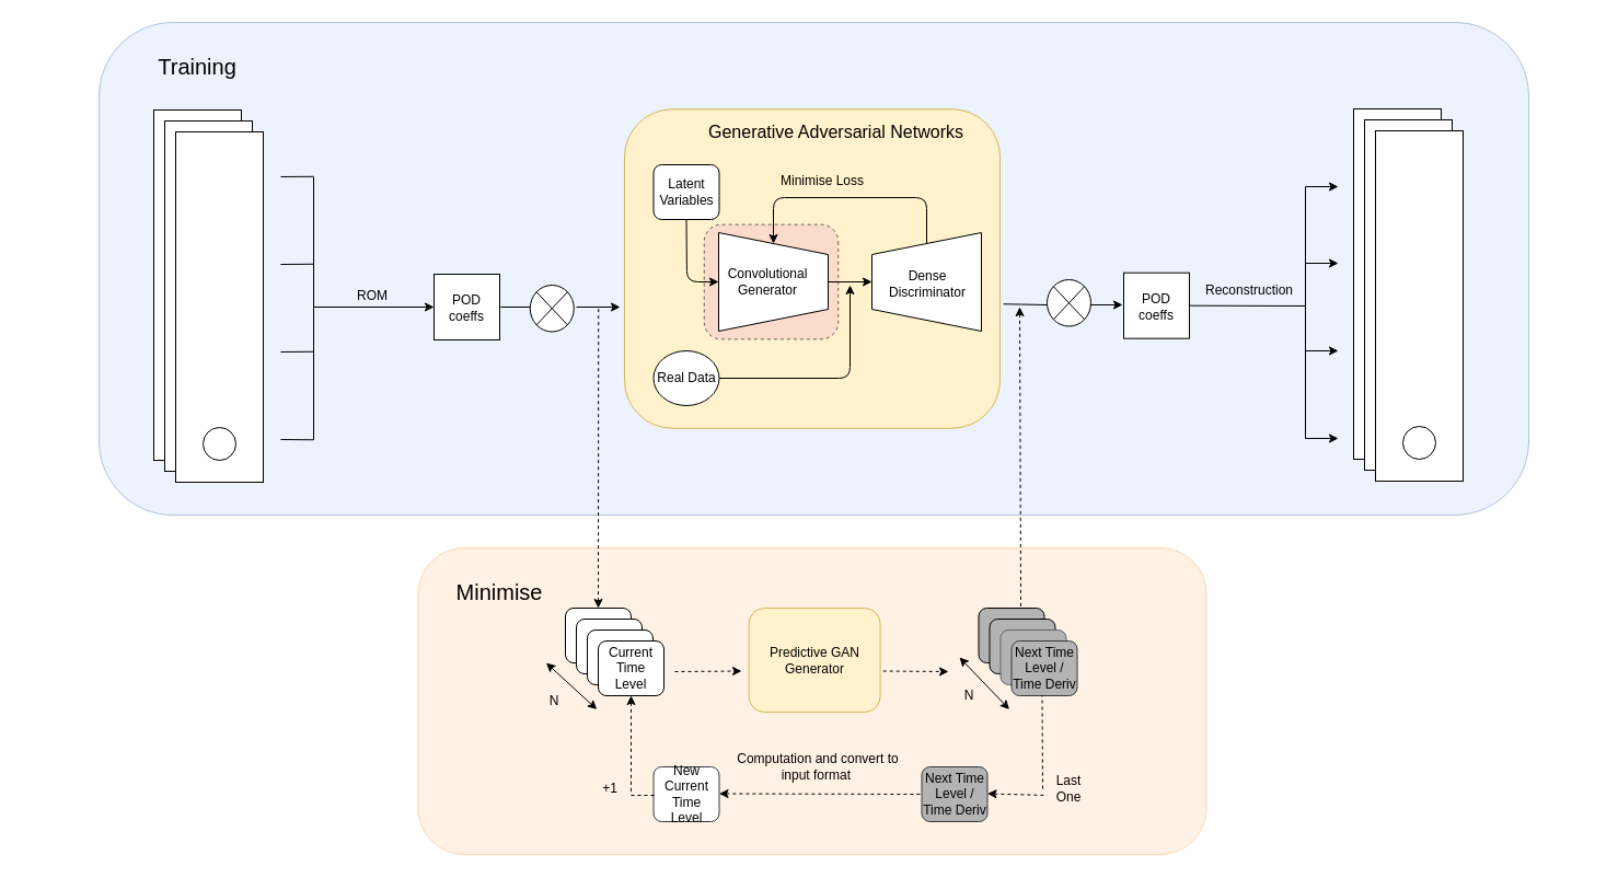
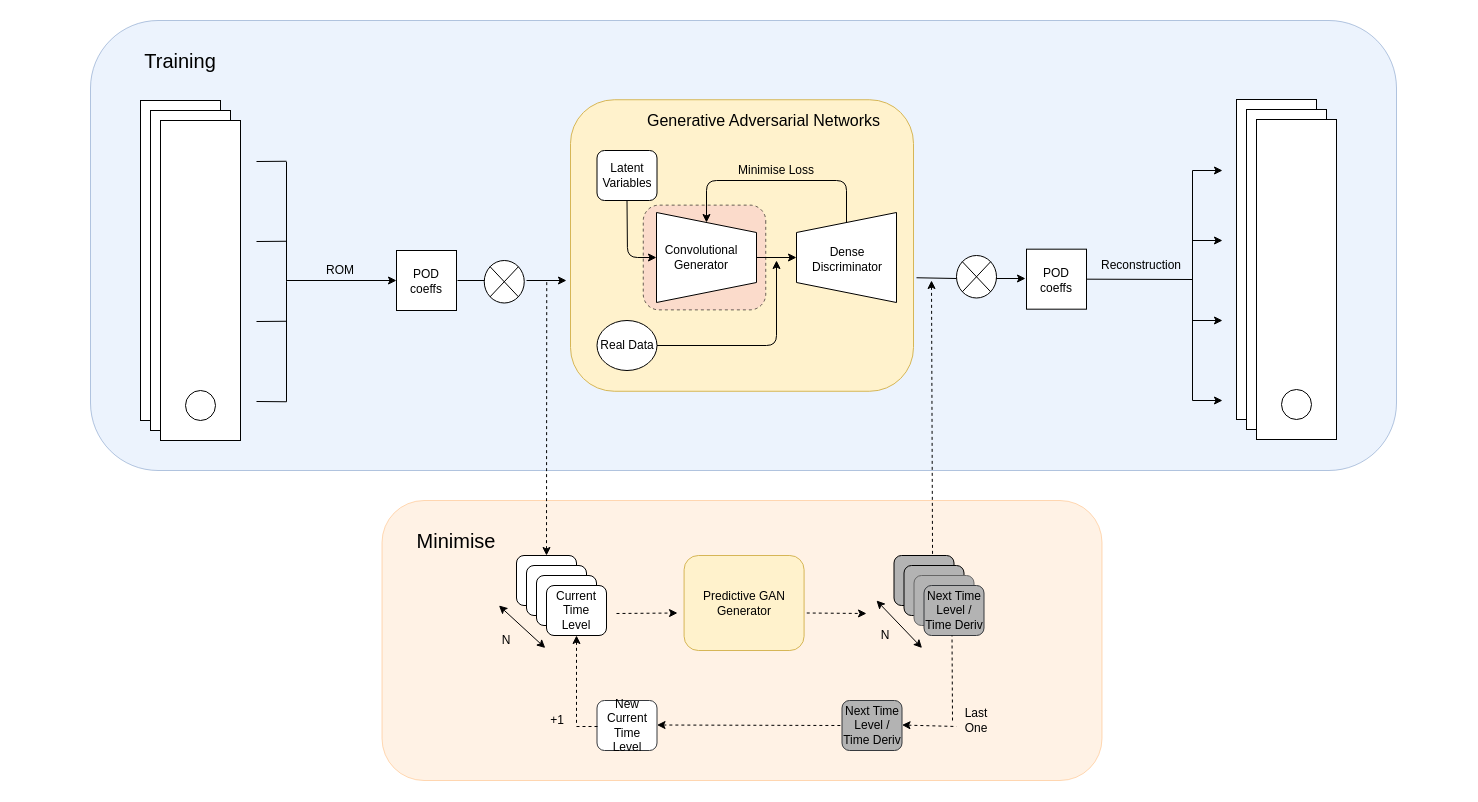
  <mxCell id="0" />
  <mxCell id="1" parent="0" />
  <mxCell id="2" value="" style="rounded=1;whiteSpace=wrap;html=1;strokeColor=#6c8ebf;fillColor=#dae8fc;opacity=50;" parent="1" vertex="1"><mxGeometry x="90" y="20" width="1306" height="450" as="geometry" /></mxCell>
  <mxCell id="3" value="" style="rounded=1;whiteSpace=wrap;html=1;strokeColor=#d6b656;fillColor=#fff2cc;" parent="1" vertex="1"><mxGeometry x="570" y="99.25" width="343" height="291.5" as="geometry" /></mxCell>
  <mxCell id="4" value="" style="rounded=0;whiteSpace=wrap;html=1;rotation=-90;" parent="1" vertex="1"><mxGeometry x="20" y="220" width="320" height="80" as="geometry" /></mxCell>
  <mxCell id="5" value="" style="rounded=0;whiteSpace=wrap;html=1;rotation=-90;" parent="1" vertex="1"><mxGeometry x="30" y="230" width="320" height="80" as="geometry" /></mxCell>
  <mxCell id="6" value="" style="rounded=0;whiteSpace=wrap;html=1;rotation=-90;" parent="1" vertex="1"><mxGeometry x="40" y="240" width="320" height="80" as="geometry" /></mxCell>
  <mxCell id="7" value="" style="ellipse;whiteSpace=wrap;html=1;aspect=fixed;" parent="1" vertex="1"><mxGeometry x="185" y="390" width="30" height="30" as="geometry" /></mxCell>
  <mxCell id="8" value="" style="endArrow=none;html=1;endFill=0;" parent="1" edge="1"><mxGeometry width="50" height="50" relative="1" as="geometry"><mxPoint x="286" y="161.25" as="sourcePoint" /><mxPoint x="286" y="281.25" as="targetPoint" /></mxGeometry></mxCell>
  <mxCell id="9" value="" style="endArrow=none;html=1;" parent="1" edge="1"><mxGeometry width="50" height="50" relative="1" as="geometry"><mxPoint x="256" y="161" as="sourcePoint" /><mxPoint x="286" y="160.75" as="targetPoint" /></mxGeometry></mxCell>
  <mxCell id="10" value="" style="endArrow=none;html=1;" parent="1" edge="1"><mxGeometry width="50" height="50" relative="1" as="geometry"><mxPoint x="256" y="241" as="sourcePoint" /><mxPoint x="286" y="240.75" as="targetPoint" /></mxGeometry></mxCell>
  <mxCell id="11" value="" style="endArrow=none;html=1;" parent="1" edge="1"><mxGeometry width="50" height="50" relative="1" as="geometry"><mxPoint x="256" y="321" as="sourcePoint" /><mxPoint x="286" y="320.75" as="targetPoint" /></mxGeometry></mxCell>
  <mxCell id="12" value="" style="endArrow=none;html=1;" parent="1" edge="1"><mxGeometry width="50" height="50" relative="1" as="geometry"><mxPoint x="256" y="401" as="sourcePoint" /><mxPoint x="286" y="401.25" as="targetPoint" /></mxGeometry></mxCell>
  <mxCell id="13" value="" style="endArrow=none;html=1;endFill=0;" parent="1" edge="1"><mxGeometry width="50" height="50" relative="1" as="geometry"><mxPoint x="286" y="401.25" as="sourcePoint" /><mxPoint x="286" y="281.25" as="targetPoint" /></mxGeometry></mxCell>
  <mxCell id="14" value="" style="endArrow=classic;html=1;entryX=0;entryY=0.5;entryDx=0;entryDy=0;" parent="1" target="55" edge="1"><mxGeometry width="50" height="50" relative="1" as="geometry"><mxPoint x="286" y="280" as="sourcePoint" /><mxPoint x="366" y="281" as="targetPoint" /></mxGeometry></mxCell>
  <mxCell id="15" value="" style="endArrow=none;html=1;" parent="1" edge="1"><mxGeometry width="50" height="50" relative="1" as="geometry"><mxPoint x="457" y="280" as="sourcePoint" /><mxPoint x="497" y="280" as="targetPoint" /></mxGeometry></mxCell>
  <mxCell id="16" value="" style="endArrow=classic;html=1;" parent="1" edge="1"><mxGeometry width="50" height="50" relative="1" as="geometry"><mxPoint x="526" y="280" as="sourcePoint" /><mxPoint x="566" y="280" as="targetPoint" /></mxGeometry></mxCell>
  <mxCell id="17" value="" style="shape=trapezoid;perimeter=trapezoidPerimeter;whiteSpace=wrap;html=1;fixedSize=1;strokeColor=#000000;fillColor=#FFFFFF;rotation=-90;" parent="1" vertex="1"><mxGeometry x="801" y="207" width="90" height="100" as="geometry" /></mxCell>
  <mxCell id="18" value="&lt;font style=&quot;font-size: 16px&quot;&gt;Generative Adversarial Networks&lt;/font&gt;" style="text;html=1;strokeColor=none;fillColor=none;align=center;verticalAlign=middle;whiteSpace=wrap;rounded=0;fontStyle=0" parent="1" vertex="1"><mxGeometry x="614.5" y="110" width="296.5" height="20" as="geometry" /></mxCell>
  <mxCell id="19" value="" style="rounded=0;whiteSpace=wrap;html=1;rotation=-90;" parent="1" vertex="1"><mxGeometry x="1116" y="219" width="320" height="80" as="geometry" /></mxCell>
  <mxCell id="20" value="" style="rounded=0;whiteSpace=wrap;html=1;rotation=-90;" parent="1" vertex="1"><mxGeometry x="1126" y="229" width="320" height="80" as="geometry" /></mxCell>
  <mxCell id="21" value="" style="rounded=0;whiteSpace=wrap;html=1;rotation=-90;" parent="1" vertex="1"><mxGeometry x="1136" y="239" width="320" height="80" as="geometry" /></mxCell>
  <mxCell id="22" value="" style="ellipse;whiteSpace=wrap;html=1;aspect=fixed;" parent="1" vertex="1"><mxGeometry x="1281" y="389" width="30" height="30" as="geometry" /></mxCell>
  <mxCell id="23" value="Dense&lt;br&gt;Discriminator" style="text;html=1;strokeColor=none;fillColor=none;align=center;verticalAlign=middle;whiteSpace=wrap;rounded=0;" parent="1" vertex="1"><mxGeometry x="827" y="248.68" width="40" height="20" as="geometry" /></mxCell>
  <mxCell id="24" value="" style="verticalLabelPosition=bottom;verticalAlign=top;html=1;shape=mxgraph.flowchart.or;strokeColor=#000000;fillColor=#FFFFFF;" parent="1" vertex="1"><mxGeometry x="483.75" y="260" width="40" height="42.5" as="geometry" /></mxCell>
  <mxCell id="25" value="" style="endArrow=classic;html=1;flipV=1;endFill=1;startArrow=classic;startFill=1;" parent="1" edge="1"><mxGeometry x="999" y="217" width="50" height="50" as="geometry"><mxPoint x="1025" y="277" as="sourcePoint" /><mxPoint x="985" y="277" as="targetPoint" /></mxGeometry></mxCell>
  <mxCell id="26" value="" style="endArrow=none;html=1;flipV=1;endFill=0;exitX=1;exitY=0.5;exitDx=0;exitDy=0;exitPerimeter=0;" parent="1" edge="1" source="27"><mxGeometry x="970" y="217" width="50" height="50" as="geometry"><mxPoint x="956" y="277" as="sourcePoint" /><mxPoint x="916" y="277" as="targetPoint" /></mxGeometry></mxCell>
  <mxCell id="27" value="" style="verticalLabelPosition=bottom;verticalAlign=top;html=1;shape=mxgraph.flowchart.or;strokeColor=#000000;fillColor=#FFFFFF;flipV=1;rotation=-180;container=1;" parent="1" vertex="1"><mxGeometry x="956" y="255" width="40" height="42.5" as="geometry" /></mxCell>
  <mxCell id="28" value="" style="endArrow=none;html=1;endFill=0;" parent="1" edge="1"><mxGeometry x="1206" y="260" width="50" height="50" as="geometry"><mxPoint x="1192" y="400" as="sourcePoint" /><mxPoint x="1192" y="280" as="targetPoint" /></mxGeometry></mxCell>
  <mxCell id="29" value="" style="endArrow=none;html=1;startArrow=classic;startFill=1;" parent="1" edge="1"><mxGeometry x="1206" y="259" width="50" height="50" as="geometry"><mxPoint x="1222" y="400" as="sourcePoint" /><mxPoint x="1192" y="400" as="targetPoint" /></mxGeometry></mxCell>
  <mxCell id="30" value="" style="rounded=1;whiteSpace=wrap;html=1;fillColor=#f8cecc;rotation=90;opacity=60;dashed=1;" parent="1" vertex="1"><mxGeometry x="651.63" y="195.75" width="104.75" height="122.5" as="geometry" /></mxCell>
  <mxCell id="31" value="" style="endArrow=none;html=1;startArrow=classic;startFill=1;" parent="1" edge="1"><mxGeometry x="1206" y="259" width="50" height="50" as="geometry"><mxPoint x="1222" y="320" as="sourcePoint" /><mxPoint x="1192" y="320" as="targetPoint" /></mxGeometry></mxCell>
  <mxCell id="32" value="" style="endArrow=none;html=1;startArrow=classic;startFill=1;" parent="1" edge="1"><mxGeometry x="1206" y="259" width="50" height="50" as="geometry"><mxPoint x="1222" y="240" as="sourcePoint" /><mxPoint x="1192" y="240" as="targetPoint" /></mxGeometry></mxCell>
  <mxCell id="33" value="" style="endArrow=none;html=1;startArrow=classic;startFill=1;" parent="1" edge="1"><mxGeometry x="1206" y="270" width="50" height="50" as="geometry"><mxPoint x="1222" y="170" as="sourcePoint" /><mxPoint x="1192" y="170" as="targetPoint" /></mxGeometry></mxCell>
  <mxCell id="34" value="" style="endArrow=none;html=1;endFill=0;" parent="1" edge="1"><mxGeometry x="1206" y="270" width="50" height="50" as="geometry"><mxPoint x="1192" y="170" as="sourcePoint" /><mxPoint x="1192" y="290" as="targetPoint" /></mxGeometry></mxCell>
  <mxCell id="35" value="" style="endArrow=none;html=1;endFill=0;entryX=1;entryY=0.5;entryDx=0;entryDy=0;" parent="1" target="59" edge="1"><mxGeometry x="1206" y="270" width="50" height="50" as="geometry"><mxPoint x="1192" y="279" as="sourcePoint" /><mxPoint x="1152" y="290" as="targetPoint" /></mxGeometry></mxCell>
  <mxCell id="36" value="Latent&lt;br&gt;Variables" style="rounded=1;whiteSpace=wrap;html=1;strokeColor=#000000;fillColor=#FFFFFF;" parent="1" vertex="1"><mxGeometry x="596.5" y="150" width="60" height="50" as="geometry" /></mxCell>
  <mxCell id="37" value="" style="rounded=1;whiteSpace=wrap;html=1;fillColor=#ffe6cc;opacity=50;strokeColor=#FFB570;" parent="1" vertex="1"><mxGeometry x="381.5" y="500" width="720" height="280" as="geometry" /></mxCell>
  <mxCell id="38" value="&lt;font style=&quot;font-size: 20px&quot;&gt;Minimise&lt;/font&gt;" style="text;html=1;strokeColor=none;fillColor=none;align=center;verticalAlign=middle;whiteSpace=wrap;rounded=0;opacity=50;" parent="1" vertex="1"><mxGeometry x="436" y="530" width="40" height="20" as="geometry" /></mxCell>
  <mxCell id="39" value="Predictive GAN Generator" style="rounded=1;whiteSpace=wrap;html=1;fillColor=#fff2cc;strokeColor=#d6b656;" parent="1" vertex="1"><mxGeometry x="683.59" y="555" width="120" height="95" as="geometry" /></mxCell>
  <mxCell id="40" value="Latent&lt;br&gt;Variables" style="rounded=1;whiteSpace=wrap;html=1;strokeColor=#000000;fillColor=#FFFFFF;noLabel=1;fontColor=none;" parent="1" vertex="1"><mxGeometry x="516" y="555" width="60" height="50" as="geometry" /></mxCell>
  <mxCell id="41" value="Latent&lt;br&gt;Variables" style="rounded=1;whiteSpace=wrap;html=1;strokeColor=#000000;fillColor=#FFFFFF;noLabel=1;fontColor=none;" parent="1" vertex="1"><mxGeometry x="526" y="565" width="60" height="50" as="geometry" /></mxCell>
  <mxCell id="42" value="Latent&lt;br&gt;Variables" style="rounded=1;whiteSpace=wrap;html=1;strokeColor=#000000;fillColor=#FFFFFF;fontColor=#FFFFFF;" parent="1" vertex="1"><mxGeometry x="536" y="575" width="60" height="50" as="geometry" /></mxCell>
  <mxCell id="43" value="Current Time Level" style="rounded=1;whiteSpace=wrap;html=1;strokeColor=#000000;fillColor=#FFFFFF;" parent="1" vertex="1"><mxGeometry x="546" y="585" width="60" height="50" as="geometry" /></mxCell>
  <mxCell id="44" value="" style="endArrow=classic;startArrow=classic;html=1;" parent="1" edge="1"><mxGeometry width="50" height="50" relative="1" as="geometry"><mxPoint x="498.45" y="605" as="sourcePoint" /><mxPoint x="544.75" y="647.5" as="targetPoint" /></mxGeometry></mxCell>
  <mxCell id="45" value="N" style="text;html=1;strokeColor=none;fillColor=none;align=center;verticalAlign=middle;whiteSpace=wrap;rounded=0;" parent="1" vertex="1"><mxGeometry x="486" y="630" width="40" height="20" as="geometry" /></mxCell>
  <mxCell id="46" value="Latent&lt;br&gt;Variables" style="rounded=1;whiteSpace=wrap;html=1;strokeColor=#000000;fillColor=#B3B3B3;noLabel=1;fontColor=none;" parent="1" vertex="1"><mxGeometry x="893.51" y="555" width="60" height="50" as="geometry" /></mxCell>
  <mxCell id="47" value="Latent&lt;br&gt;Variables" style="rounded=1;whiteSpace=wrap;html=1;strokeColor=#000000;fillColor=#B3B3B3;noLabel=1;fontColor=none;" parent="1" vertex="1"><mxGeometry x="903.51" y="565" width="60" height="50" as="geometry" /></mxCell>
  <mxCell id="48" value="" style="endArrow=classic;startArrow=classic;html=1;" parent="1" edge="1"><mxGeometry width="50" height="50" relative="1" as="geometry"><mxPoint x="876" y="600" as="sourcePoint" /><mxPoint x="921.51" y="647.5" as="targetPoint" /></mxGeometry></mxCell>
  <mxCell id="49" value="N" style="text;html=1;strokeColor=none;fillColor=none;align=center;verticalAlign=middle;whiteSpace=wrap;rounded=0;" parent="1" vertex="1"><mxGeometry x="865.25" y="625" width="40" height="20" as="geometry" /></mxCell>
  <mxCell id="50" value="Latent&lt;br&gt;Variables" style="rounded=1;whiteSpace=wrap;html=1;strokeColor=#666666;fillColor=#B3B3B3;noLabel=1;fontColor=none;" parent="1" vertex="1"><mxGeometry x="913.51" y="575" width="60" height="50" as="geometry" /></mxCell>
  <mxCell id="51" value="Next Time Level / Time Deriv" style="rounded=1;whiteSpace=wrap;html=1;strokeColor=#36393d;fillColor=#B3B3B3;" parent="1" vertex="1"><mxGeometry x="923.51" y="585" width="60" height="50" as="geometry" /></mxCell>
  <mxCell id="52" value="" style="endArrow=none;dashed=1;html=1;endFill=0;startArrow=classic;startFill=1;entryX=0.642;entryY=-0.02;entryDx=0;entryDy=0;entryPerimeter=0;" parent="1" edge="1" target="46"><mxGeometry x="852.76" y="380" width="50" height="50" as="geometry"><mxPoint x="931.01" y="280" as="sourcePoint" /><mxPoint x="931" y="480" as="targetPoint" /></mxGeometry></mxCell>
  <mxCell id="53" value="" style="endArrow=classic;dashed=1;html=1;endFill=1;" parent="1" edge="1"><mxGeometry x="716.75" y="602.5" width="50" height="50" as="geometry"><mxPoint x="616" y="613" as="sourcePoint" /><mxPoint x="677" y="612.5" as="targetPoint" /></mxGeometry></mxCell>
  <mxCell id="54" value="" style="endArrow=classic;dashed=1;html=1;endFill=1;" parent="1" edge="1"><mxGeometry x="866" y="602.5" width="50" height="50" as="geometry"><mxPoint x="806.25" y="612.5" as="sourcePoint" /><mxPoint x="866" y="613" as="targetPoint" /></mxGeometry></mxCell>
  <mxCell id="55" value="" style="rounded=0;whiteSpace=wrap;html=1;" parent="1" vertex="1"><mxGeometry x="396" y="250" width="60" height="60" as="geometry" /></mxCell>
  <mxCell id="56" value="POD coeffs" style="text;html=1;strokeColor=none;fillColor=none;align=center;verticalAlign=middle;whiteSpace=wrap;rounded=0;" parent="1" vertex="1"><mxGeometry x="406" y="271.25" width="40" height="20" as="geometry" /></mxCell>
  <mxCell id="57" value="ROM" style="text;html=1;strokeColor=none;fillColor=none;align=center;verticalAlign=middle;whiteSpace=wrap;rounded=0;" parent="1" vertex="1"><mxGeometry x="320" y="260" width="40" height="20" as="geometry" /></mxCell>
  <mxCell id="58" value="Reconstruction" style="text;html=1;strokeColor=none;fillColor=none;align=center;verticalAlign=middle;whiteSpace=wrap;rounded=0;" parent="1" vertex="1"><mxGeometry x="1121" y="255" width="40" height="20" as="geometry" /></mxCell>
  <mxCell id="59" value="" style="rounded=0;whiteSpace=wrap;html=1;" parent="1" vertex="1"><mxGeometry x="1026" y="248.68" width="60" height="60" as="geometry" /></mxCell>
  <mxCell id="60" value="POD coeffs" style="text;html=1;strokeColor=none;fillColor=none;align=center;verticalAlign=middle;whiteSpace=wrap;rounded=0;" parent="1" vertex="1"><mxGeometry x="1036" y="270" width="40" height="20" as="geometry" /></mxCell>
  <mxCell id="61" value="&lt;font style=&quot;font-size: 20px&quot;&gt;Training&lt;/font&gt;" style="text;html=1;strokeColor=none;fillColor=none;align=center;verticalAlign=middle;whiteSpace=wrap;rounded=0;opacity=50;" parent="1" vertex="1"><mxGeometry x="160" y="50" width="40" height="20" as="geometry" /></mxCell>
  <mxCell id="62" value="" style="endArrow=none;dashed=1;html=1;endFill=0;startArrow=classic;startFill=1;" parent="1" edge="1"><mxGeometry x="498" y="741.5" width="50" height="50" as="geometry"><mxPoint x="576" y="635" as="sourcePoint" /><mxPoint x="576" y="724" as="targetPoint" /></mxGeometry></mxCell>
  <mxCell id="63" value="New Current Time Level" style="rounded=1;whiteSpace=wrap;html=1;strokeColor=#36393d;fillColor=#ffffff;" parent="1" vertex="1"><mxGeometry x="596.5" y="700" width="60" height="50" as="geometry" /></mxCell>
  <mxCell id="64" value="Next Time Level / Time Deriv" style="rounded=1;whiteSpace=wrap;html=1;strokeColor=#36393d;fillColor=#B3B3B3;" parent="1" vertex="1"><mxGeometry x="841.51" y="700" width="60" height="50" as="geometry" /></mxCell>
  <mxCell id="65" value="" style="endArrow=none;dashed=1;html=1;endFill=0;startArrow=classic;startFill=1;exitX=0.5;exitY=0;exitDx=0;exitDy=0;" parent="1" edge="1" source="40"><mxGeometry x="648" y="271.5" width="50" height="50" as="geometry"><mxPoint x="546" y="519" as="sourcePoint" /><mxPoint x="546.25" y="281.5" as="targetPoint" /></mxGeometry></mxCell>
- <mxCell id="66" value="Computation and convert to input format&amp;nbsp;" style="text;html=1;strokeColor=none;fillColor=none;align=center;verticalAlign=middle;whiteSpace=wrap;rounded=0;" parent="1" vertex="1"><mxGeometry x="667" y="690" width="160" height="20" as="geometry" /></mxCell>
  <mxCell id="67" value="" style="endArrow=none;dashed=1;html=1;endFill=0;startArrow=classic;startFill=1;entryX=0;entryY=0.5;entryDx=0;entryDy=0;" parent="1" target="64" edge="1"><mxGeometry x="713.01" y="714.5" width="50" height="50" as="geometry"><mxPoint x="656.5" y="724.5" as="sourcePoint" /><mxPoint x="836" y="725" as="targetPoint" /></mxGeometry></mxCell>
  <mxCell id="68" value="" style="endArrow=none;dashed=1;html=1;endFill=0;startArrow=classic;startFill=1;" parent="1" edge="1"><mxGeometry x="958.02" y="714.5" width="50" height="50" as="geometry"><mxPoint x="901.51" y="724.5" as="sourcePoint" /><mxPoint x="956" y="726" as="targetPoint" /></mxGeometry></mxCell>
  <mxCell id="69" value="" style="endArrow=none;dashed=1;html=1;endFill=0;startArrow=none;startFill=0;" parent="1" edge="1"><mxGeometry x="1014.51" y="625" width="50" height="50" as="geometry"><mxPoint x="952" y="720" as="sourcePoint" /><mxPoint x="951.51" y="635" as="targetPoint" /></mxGeometry></mxCell>
  <mxCell id="70" value="" style="endArrow=none;dashed=1;html=1;" parent="1" edge="1"><mxGeometry x="488" y="716.5" width="50" height="50" as="geometry"><mxPoint x="576" y="726" as="sourcePoint" /><mxPoint x="597" y="726" as="targetPoint" /></mxGeometry></mxCell>
  <mxCell id="71" value="" style="shape=trapezoid;perimeter=trapezoidPerimeter;whiteSpace=wrap;html=1;fixedSize=1;strokeColor=#000000;fillColor=#FFFFFF;rotation=90;textDirection=ltr;" parent="1" vertex="1"><mxGeometry x="661" y="207" width="90" height="100" as="geometry" /></mxCell>
  <mxCell id="72" value="Convolutional Generator" style="text;html=1;strokeColor=none;fillColor=none;align=center;verticalAlign=middle;whiteSpace=wrap;rounded=0;" parent="1" vertex="1"><mxGeometry x="681" y="247" width="40" height="20" as="geometry" /></mxCell>
  <mxCell id="73" value="+1" style="text;html=1;strokeColor=none;fillColor=none;align=center;verticalAlign=middle;whiteSpace=wrap;rounded=0;fontColor=none;" vertex="1" parent="1"><mxGeometry x="536.5" y="710" width="40" height="20" as="geometry" /></mxCell>
  <mxCell id="74" value="Last One" style="text;html=1;strokeColor=none;fillColor=none;align=center;verticalAlign=middle;whiteSpace=wrap;rounded=0;fontColor=none;" vertex="1" parent="1"><mxGeometry x="956" y="710" width="40" height="20" as="geometry" /></mxCell>
  <mxCell id="75" value="Real Data" style="ellipse;whiteSpace=wrap;html=1;strokeColor=#000000;fillColor=#FFFFFF;" vertex="1" parent="1"><mxGeometry x="596.5" y="320" width="60" height="50" as="geometry" /></mxCell>
  <mxCell id="76" value="" style="endArrow=classic;html=1;fontColor=none;entryX=0.5;entryY=1;entryDx=0;entryDy=0;exitX=0.5;exitY=1;exitDx=0;exitDy=0;" edge="1" parent="1" source="36" target="71"><mxGeometry width="50" height="50" relative="1" as="geometry"><mxPoint x="676" y="310" as="sourcePoint" /><mxPoint x="726" y="260" as="targetPoint" /><Array as="points"><mxPoint x="627" y="257" /></Array></mxGeometry></mxCell>
  <mxCell id="77" value="" style="endArrow=classic;html=1;fontColor=none;exitX=0.5;exitY=0;exitDx=0;exitDy=0;entryX=0.5;entryY=0;entryDx=0;entryDy=0;" edge="1" parent="1" source="71" target="17"><mxGeometry width="50" height="50" relative="1" as="geometry"><mxPoint x="676" y="310" as="sourcePoint" /><mxPoint x="726" y="260" as="targetPoint" /></mxGeometry></mxCell>
  <mxCell id="78" value="" style="endArrow=classic;html=1;fontColor=none;exitX=1;exitY=0.5;exitDx=0;exitDy=0;" edge="1" parent="1" source="75"><mxGeometry width="50" height="50" relative="1" as="geometry"><mxPoint x="676" y="310" as="sourcePoint" /><mxPoint x="776" y="260" as="targetPoint" /><Array as="points"><mxPoint x="776" y="345" /></Array></mxGeometry></mxCell>
  <mxCell id="79" value="" style="endArrow=classic;html=1;fontColor=none;exitX=1;exitY=0.5;exitDx=0;exitDy=0;entryX=0;entryY=0.5;entryDx=0;entryDy=0;" edge="1" parent="1" source="17" target="71"><mxGeometry width="50" height="50" relative="1" as="geometry"><mxPoint x="676" y="220" as="sourcePoint" /><mxPoint x="726" y="170" as="targetPoint" /><Array as="points"><mxPoint x="846" y="180" /><mxPoint x="706" y="180" /></Array></mxGeometry></mxCell>
- <mxCell id="80" value="Minimise Loss" style="text;html=1;strokeColor=none;fillColor=none;align=center;verticalAlign=middle;whiteSpace=wrap;rounded=0;fontColor=none;" vertex="1" parent="1"><mxGeometry x="691" y="155" width="120" height="20" as="geometry" /></mxCell>
+ <mxCell id="80" value="Minimise Loss" style="text;html=1;strokeColor=none;fillColor=none;align=center;verticalAlign=middle;whiteSpace=wrap;rounded=0;fontColor=none;" vertex="1" parent="1"><mxGeometry x="716" y="160" width="120" height="20" as="geometry" /></mxCell>
